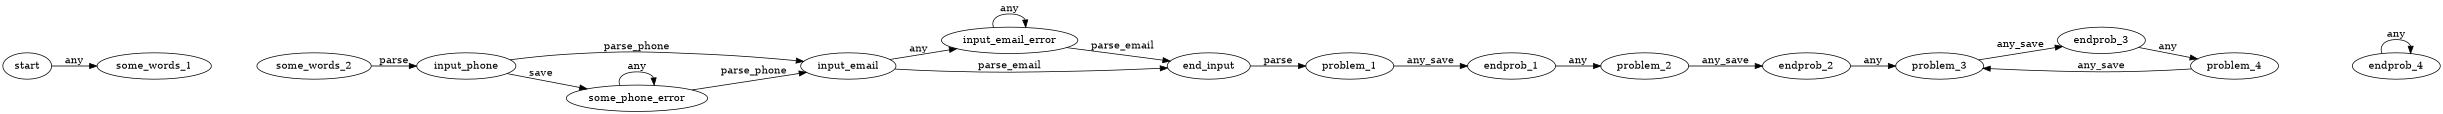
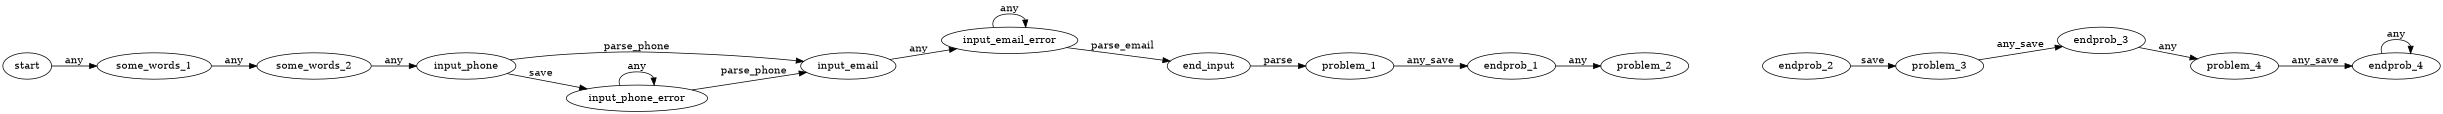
  digraph {
    rankdir=LR
    start
    some_words_1
    some_words_2
    input_phone
    input_email
-   input_phone_error [label=some_phone_error]
+   input_phone_error
    input_email_error
    end_input
    problem_1
    endprob_1
    problem_2
    endprob_2
    problem_3
    endprob_3
    problem_4
    endprob_4
    start -> some_words_1 [label=any]
-   some_words_2 -> input_phone [label=parse]
+   some_words_1 -> some_words_2 [label=any]
+   some_words_2 -> input_phone [label=any]
    input_phone -> input_email [label=parse_phone]
    input_phone -> input_phone_error [label=save]
    input_email -> input_email_error [label=any]
-   input_email -> end_input [label=parse_email]
    input_phone_error -> input_email [label=parse_phone]
    input_phone_error -> input_phone_error [label=any]
    input_email_error -> input_email_error [label=any]
    input_email_error -> end_input [label=parse_email]
    end_input -> problem_1 [label=parse]
    problem_1 -> endprob_1 [label=any_save]
    endprob_1 -> problem_2 [label=any]
-   problem_2 -> endprob_2 [label=any_save]
-   endprob_2 -> problem_3 [label=any]
+   endprob_2 -> problem_3 [label=save]
    problem_3 -> endprob_3 [label=any_save]
    endprob_3 -> problem_4 [label=any]
-   problem_4 -> problem_3 [label=any_save]
+   problem_4 -> endprob_4 [label=any_save]
    endprob_4 -> endprob_4 [label=any]
  }
